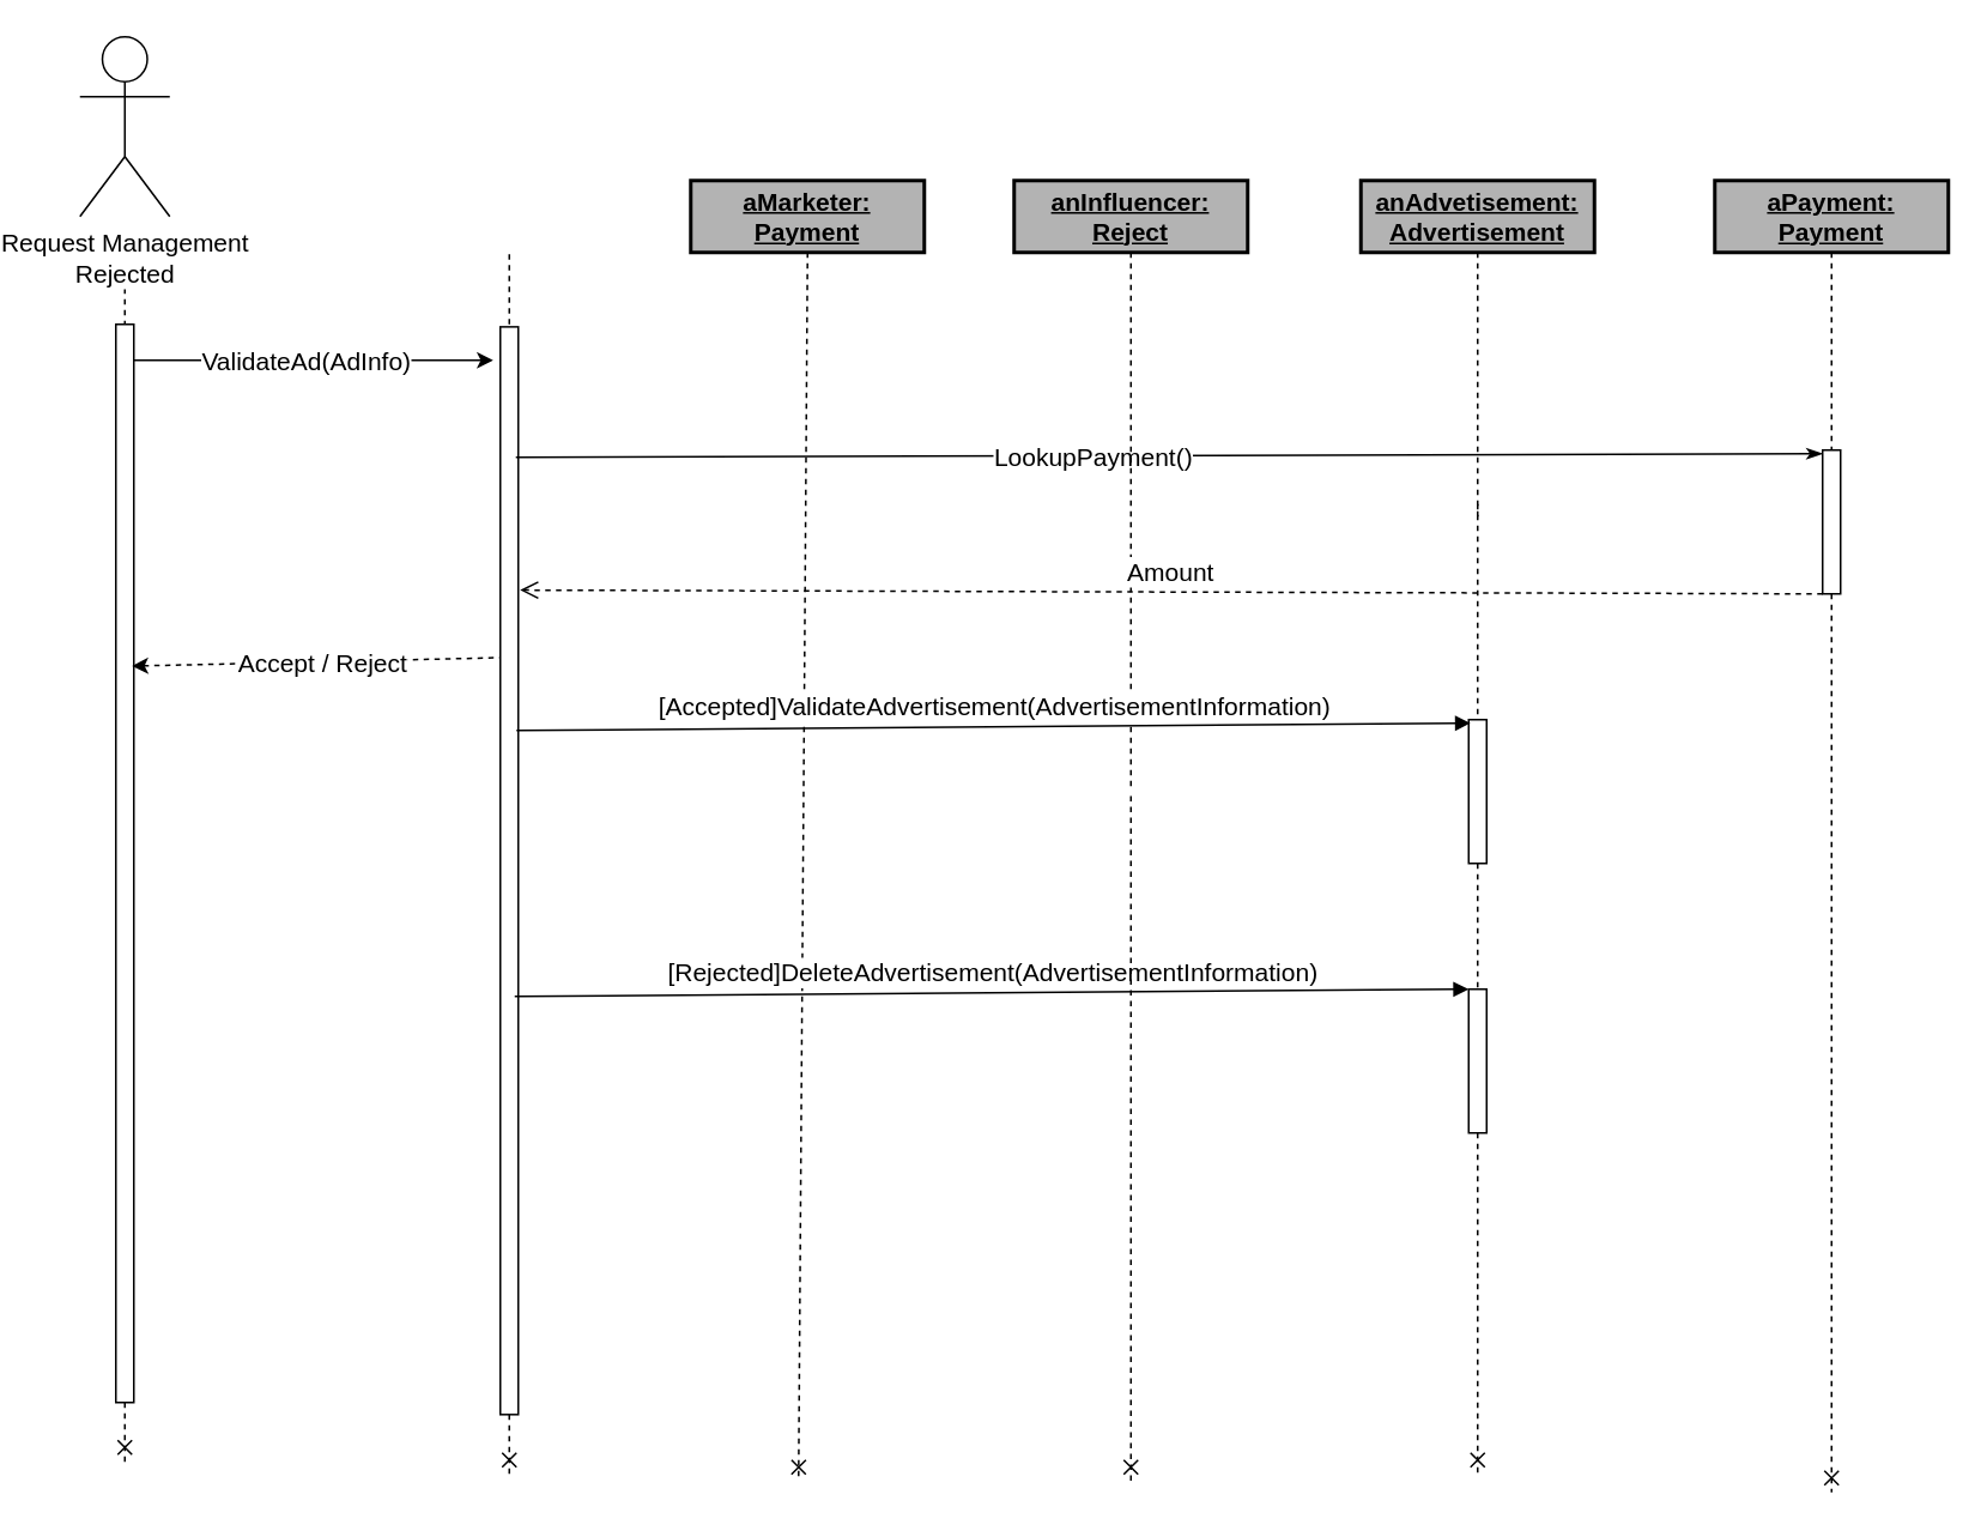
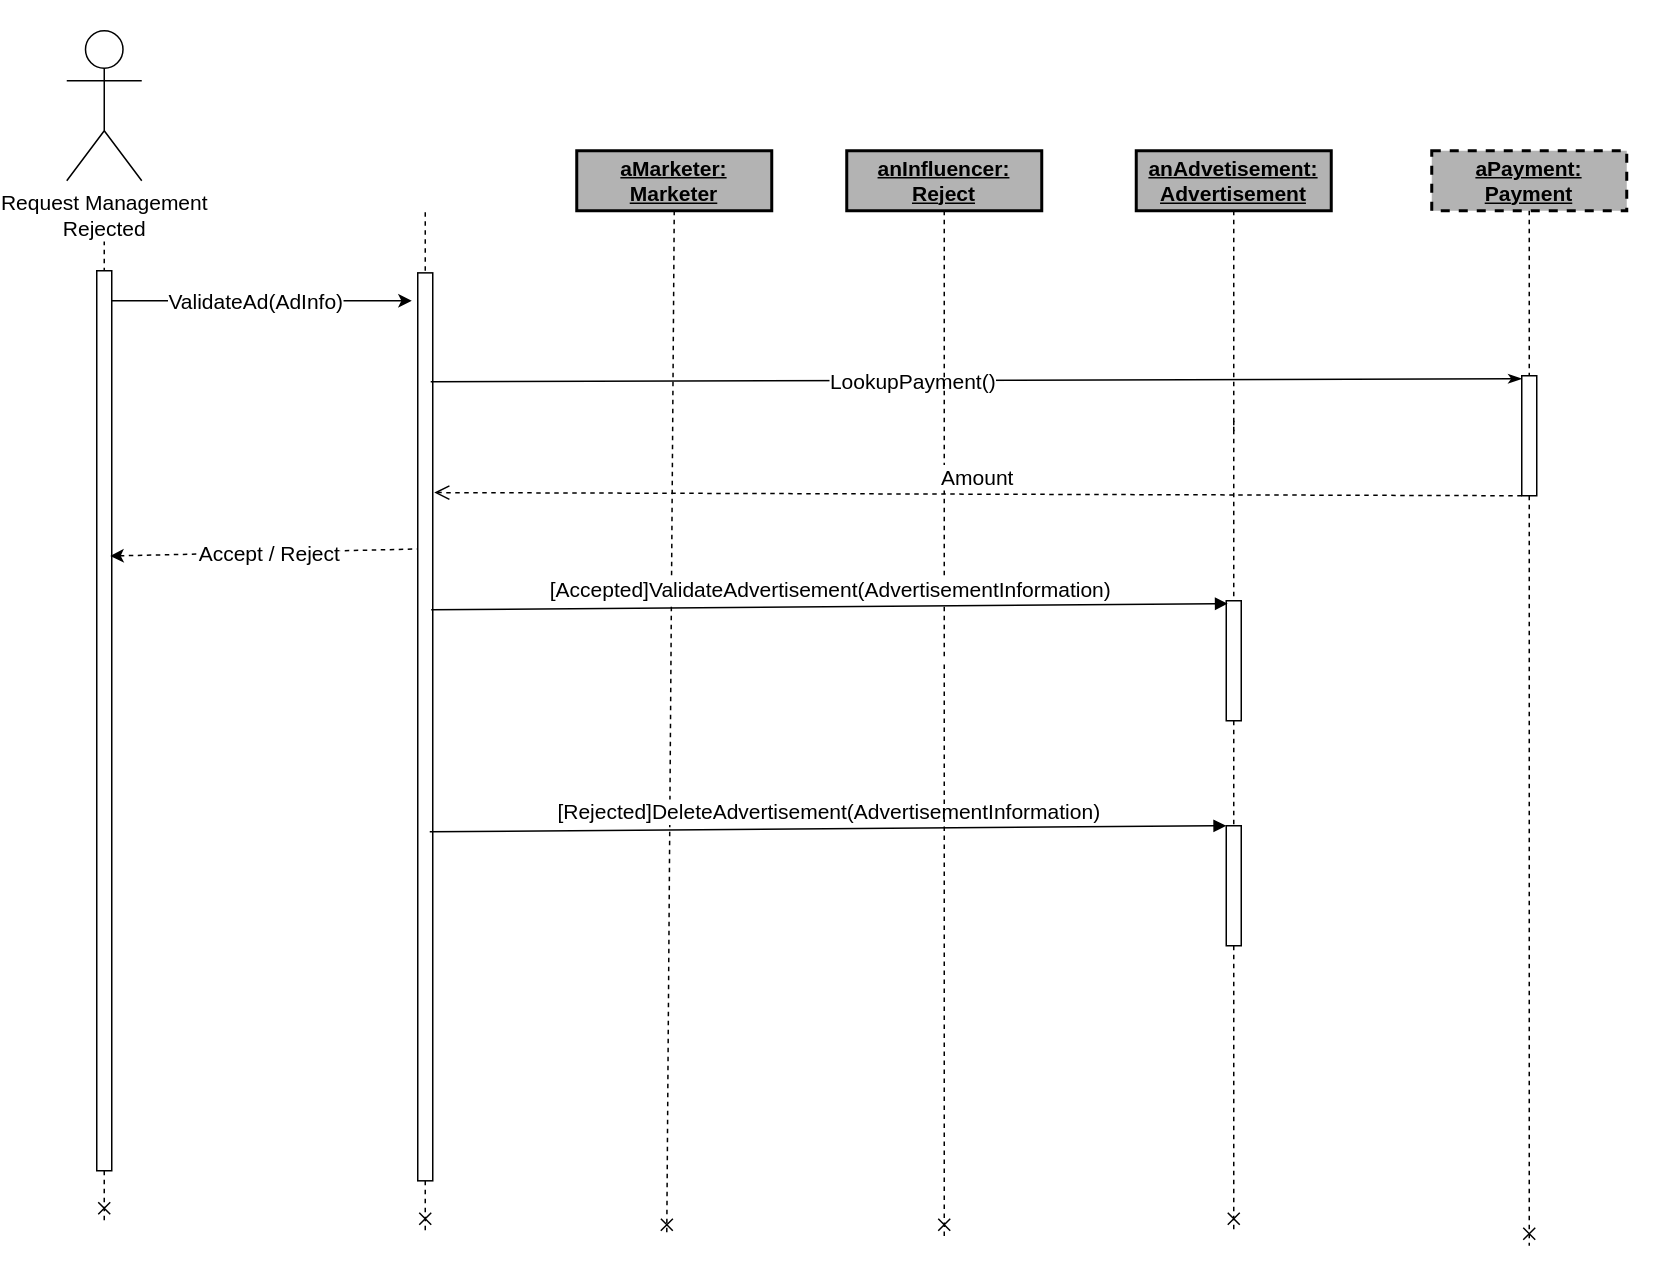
  <mxCell id="0" />
  <mxCell id="1" parent="0" />
  <mxCell id="2" value="" style="group;fontSize=14;" parent="1" vertex="1" connectable="0"><mxGeometry x="20" y="20" width="50" height="793" as="geometry" /></mxCell>
  <mxCell id="3" style="rounded=0;orthogonalLoop=1;jettySize=auto;html=1;dashed=1;endArrow=none;endFill=0;fontSize=14;" parent="2" target="6" edge="1"><mxGeometry relative="1" as="geometry"><mxPoint x="95" y="833" as="targetPoint" /><mxPoint x="25" y="110" as="sourcePoint" /></mxGeometry></mxCell>
  <mxCell id="4" style="rounded=0;orthogonalLoop=1;jettySize=auto;html=1;dashed=1;endArrow=cross;endFill=0;fontSize=14;" parent="2" source="6" edge="1"><mxGeometry relative="1" as="geometry"><mxPoint x="25" y="793" as="targetPoint" /><mxPoint x="25" y="113" as="sourcePoint" /></mxGeometry></mxCell>
  <mxCell id="5" value="&lt;div style=&quot;font-size: 14px&quot;&gt;Request Management &lt;br style=&quot;font-size: 14px&quot;&gt;&lt;/div&gt;&lt;div style=&quot;font-size: 14px&quot;&gt;Rejected&lt;br style=&quot;font-size: 14px&quot;&gt;&lt;/div&gt;" style="shape=umlActor;verticalLabelPosition=bottom;labelBackgroundColor=#ffffff;verticalAlign=top;html=1;outlineConnect=0;fontSize=14;" parent="2" vertex="1"><mxGeometry width="50" height="100" as="geometry" /></mxCell>
  <mxCell id="6" value="" style="html=1;points=[];perimeter=orthogonalPerimeter;rounded=0;shadow=0;comic=0;labelBackgroundColor=none;strokeWidth=1;fontFamily=Verdana;fontSize=14;align=center;" parent="2" vertex="1"><mxGeometry x="20" y="160" width="10" height="600" as="geometry" /></mxCell>
  <mxCell id="7" value="" style="endArrow=none;html=1;entryX=0.1;entryY=0.238;entryDx=0;entryDy=0;entryPerimeter=0;dashed=1;fontSize=14;endFill=0;startArrow=classic;startFill=1;exitX=0.9;exitY=0.317;exitDx=0;exitDy=0;exitPerimeter=0;" parent="2" edge="1" source="6"><mxGeometry width="50" height="50" relative="1" as="geometry"><mxPoint x="30" y="340" as="sourcePoint" /><mxPoint x="235" y="345.473" as="targetPoint" /></mxGeometry></mxCell>
  <mxCell id="8" value="Accept / Reject" style="text;html=1;align=center;verticalAlign=middle;resizable=0;points=[];;labelBackgroundColor=#ffffff;fontSize=14;" parent="7" vertex="1" connectable="0"><mxGeometry x="-0.143" y="-2" relative="1" as="geometry"><mxPoint x="17" y="-2" as="offset" /></mxGeometry></mxCell>
  <mxCell id="9" value="" style="group;fontSize=14;" parent="1" vertex="1" connectable="0"><mxGeometry x="234" y="20" width="50" height="800" as="geometry" /></mxCell>
  <mxCell id="10" style="rounded=0;orthogonalLoop=1;jettySize=auto;html=1;dashed=1;endArrow=none;endFill=0;fontSize=14;" parent="9" target="12" edge="1"><mxGeometry relative="1" as="geometry"><mxPoint x="248" y="840.353" as="targetPoint" /><mxPoint x="25" y="121.059" as="sourcePoint" /></mxGeometry></mxCell>
  <mxCell id="11" style="rounded=0;orthogonalLoop=1;jettySize=auto;html=1;dashed=1;endArrow=cross;endFill=0;fontSize=14;" parent="9" source="12" edge="1"><mxGeometry relative="1" as="geometry"><mxPoint x="25" y="800" as="targetPoint" /><mxPoint x="25" y="113.997" as="sourcePoint" /></mxGeometry></mxCell>
  <mxCell id="12" value="" style="html=1;points=[];perimeter=orthogonalPerimeter;rounded=0;shadow=0;comic=0;labelBackgroundColor=none;strokeWidth=1;fontFamily=Verdana;fontSize=14;align=center;" parent="9" vertex="1"><mxGeometry x="20" y="161.412" width="10" height="605.296" as="geometry" /></mxCell>
  <mxCell id="13" value="" style="endArrow=classic;html=1;fontSize=14;" parent="1" edge="1"><mxGeometry width="50" height="50" relative="1" as="geometry"><mxPoint x="50" y="200" as="sourcePoint" /><mxPoint x="250" y="200" as="targetPoint" /></mxGeometry></mxCell>
  <mxCell id="14" value="ValidateAd(AdInfo)" style="text;html=1;align=center;verticalAlign=middle;resizable=0;points=[];;labelBackgroundColor=#ffffff;fontSize=14;" parent="13" vertex="1" connectable="0"><mxGeometry x="-0.143" y="-2" relative="1" as="geometry"><mxPoint x="9" y="-2" as="offset" /></mxGeometry></mxCell>
  <mxCell id="15" value="" style="group;fontSize=14;" parent="1" vertex="1" connectable="0"><mxGeometry x="360" y="100" width="130" height="724" as="geometry" /></mxCell>
  <mxCell id="16" style="edgeStyle=none;rounded=0;orthogonalLoop=1;jettySize=auto;html=1;exitX=0.5;exitY=1;exitDx=0;exitDy=0;dashed=1;startArrow=none;startFill=0;endArrow=cross;endFill=0;fontSize=14;" parent="15" source="17" edge="1"><mxGeometry relative="1" as="geometry"><mxPoint x="60" y="724" as="targetPoint" /></mxGeometry></mxCell>
- <mxCell id="17" value="&lt;b style=&quot;font-size: 14px;&quot;&gt;&lt;u style=&quot;font-size: 14px;&quot;&gt;aMarketer: Payment&lt;/u&gt;&lt;/b&gt;" style="rounded=0;whiteSpace=wrap;html=1;fillColor=#B3B3B3;strokeWidth=2;fontSize=14;" parent="15" vertex="1"><mxGeometry width="130" height="40" as="geometry" /></mxCell>
+ <mxCell id="17" value="&lt;b style=&quot;font-size: 14px;&quot;&gt;&lt;u style=&quot;font-size: 14px;&quot;&gt;aMarketer: Marketer&lt;/u&gt;&lt;/b&gt;" style="rounded=0;whiteSpace=wrap;html=1;fillColor=#B3B3B3;strokeWidth=2;fontSize=14;" parent="15" vertex="1"><mxGeometry width="130" height="40" as="geometry" /></mxCell>
  <mxCell id="18" value="" style="endArrow=classicThin;html=1;endFill=1;startArrow=none;startFill=0;fontSize=14;exitX=0.865;exitY=0.68;exitDx=0;exitDy=0;exitPerimeter=0;" parent="15" edge="1"><mxGeometry width="50" height="50" relative="1" as="geometry"><mxPoint x="-97.35" y="154.014" as="sourcePoint" /><mxPoint x="630" y="152" as="targetPoint" /></mxGeometry></mxCell>
  <mxCell id="19" value="LookupPayment()" style="text;html=1;align=center;verticalAlign=middle;resizable=0;points=[];;labelBackgroundColor=#ffffff;fontSize=14;" parent="18" vertex="1" connectable="0"><mxGeometry x="-0.143" y="-2" relative="1" as="geometry"><mxPoint x="9" y="-2" as="offset" /></mxGeometry></mxCell>
  <mxCell id="20" value="" style="group;fontSize=14;" parent="1" vertex="1" connectable="0"><mxGeometry x="720" y="100" width="130" height="724" as="geometry" /></mxCell>
  <mxCell id="21" style="edgeStyle=none;rounded=0;orthogonalLoop=1;jettySize=auto;html=1;exitX=0.5;exitY=1;exitDx=0;exitDy=0;dashed=1;startArrow=none;startFill=0;endArrow=cross;endFill=0;fontSize=14;" parent="20" source="27" edge="1"><mxGeometry relative="1" as="geometry"><mxPoint x="78" y="720" as="targetPoint" /></mxGeometry></mxCell>
  <mxCell id="22" value="&lt;b style=&quot;font-size: 14px;&quot;&gt;&lt;u style=&quot;font-size: 14px;&quot;&gt;anAdvetisement: Advertisement&lt;br style=&quot;font-size: 14px;&quot;&gt;&lt;/u&gt;&lt;/b&gt;" style="rounded=0;whiteSpace=wrap;html=1;fillColor=#B3B3B3;strokeWidth=2;fontSize=14;" parent="20" vertex="1"><mxGeometry x="13" width="130" height="40" as="geometry" /></mxCell>
  <mxCell id="23" value="" style="html=1;points=[];perimeter=orthogonalPerimeter;strokeWidth=1;fillColor=#FFFFFF;fontSize=14;" parent="20" vertex="1"><mxGeometry x="73" y="300" width="10" height="80" as="geometry" /></mxCell>
  <mxCell id="24" style="edgeStyle=none;rounded=0;orthogonalLoop=1;jettySize=auto;html=1;exitX=0.5;exitY=1;exitDx=0;exitDy=0;dashed=1;startArrow=none;startFill=0;endArrow=none;endFill=0;fontSize=14;" parent="20" target="23" edge="1"><mxGeometry relative="1" as="geometry"><mxPoint x="848" y="840" as="targetPoint" /><mxPoint x="78" y="180" as="sourcePoint" /></mxGeometry></mxCell>
  <mxCell id="25" style="edgeStyle=none;rounded=0;orthogonalLoop=1;jettySize=auto;html=1;exitX=0.5;exitY=1;exitDx=0;exitDy=0;dashed=1;startArrow=none;startFill=0;endArrow=none;endFill=0;fontSize=14;" parent="20" source="22" edge="1"><mxGeometry relative="1" as="geometry"><mxPoint x="78" y="190" as="targetPoint" /><mxPoint x="848" y="160" as="sourcePoint" /></mxGeometry></mxCell>
  <mxCell id="26" value="[Rejected]DeleteAdvertisement(AdvertisementInformation)" style="html=1;verticalAlign=bottom;endArrow=block;entryX=0;entryY=0;strokeWidth=1;exitX=0.9;exitY=0.865;exitDx=0;exitDy=0;exitPerimeter=0;fontSize=14;" edge="1" parent="20"><mxGeometry relative="1" as="geometry"><mxPoint x="-458" y="454.034" as="sourcePoint" /><mxPoint x="73" y="450.0" as="targetPoint" /></mxGeometry></mxCell>
  <mxCell id="27" value="" style="html=1;points=[];perimeter=orthogonalPerimeter;strokeWidth=1;fillColor=#FFFFFF;fontSize=14;" vertex="1" parent="20"><mxGeometry x="73" y="450" width="10" height="80" as="geometry" /></mxCell>
  <mxCell id="28" style="edgeStyle=none;rounded=0;orthogonalLoop=1;jettySize=auto;html=1;exitX=0.5;exitY=1;exitDx=0;exitDy=0;dashed=1;startArrow=none;startFill=0;endArrow=none;endFill=0;fontSize=14;" edge="1" parent="20" source="23" target="27"><mxGeometry relative="1" as="geometry"><mxPoint x="848" y="840" as="targetPoint" /><mxPoint x="848" y="500" as="sourcePoint" /></mxGeometry></mxCell>
  <mxCell id="29" value="" style="group;fontSize=14;" parent="1" vertex="1" connectable="0"><mxGeometry x="540" y="100" width="130" height="724" as="geometry" /></mxCell>
  <mxCell id="30" style="edgeStyle=none;rounded=0;orthogonalLoop=1;jettySize=auto;html=1;exitX=0.5;exitY=1;exitDx=0;exitDy=0;dashed=1;startArrow=none;startFill=0;endArrow=cross;endFill=0;fontSize=14;" parent="29" edge="1"><mxGeometry relative="1" as="geometry"><mxPoint x="65" y="724" as="targetPoint" /><mxPoint x="65" y="342.5" as="sourcePoint" /></mxGeometry></mxCell>
  <mxCell id="31" value="&lt;b style=&quot;font-size: 14px;&quot;&gt;&lt;u style=&quot;font-size: 14px;&quot;&gt;anInfluencer: Reject&lt;br style=&quot;font-size: 14px;&quot;&gt;&lt;/u&gt;&lt;/b&gt;" style="rounded=0;whiteSpace=wrap;html=1;fillColor=#B3B3B3;strokeWidth=2;fontSize=14;" parent="29" vertex="1"><mxGeometry width="130" height="40" as="geometry" /></mxCell>
  <mxCell id="32" style="edgeStyle=none;rounded=0;orthogonalLoop=1;jettySize=auto;html=1;exitX=0.5;exitY=1;exitDx=0;exitDy=0;dashed=1;startArrow=none;startFill=0;endArrow=none;endFill=0;fontSize=14;" parent="29" source="31" edge="1"><mxGeometry relative="1" as="geometry"><mxPoint x="65" y="340" as="targetPoint" /><mxPoint x="655" y="160.0" as="sourcePoint" /></mxGeometry></mxCell>
  <mxCell id="33" value="[Accepted]ValidateAdvertisement(AdvertisementInformation)" style="html=1;verticalAlign=bottom;endArrow=block;entryX=0;entryY=0;strokeWidth=1;exitX=0.9;exitY=0.865;exitDx=0;exitDy=0;exitPerimeter=0;fontSize=14;" parent="1" edge="1"><mxGeometry relative="1" as="geometry"><mxPoint x="263" y="405.994" as="sourcePoint" /><mxPoint x="794" y="401.96" as="targetPoint" /></mxGeometry></mxCell>
  <mxCell id="34" style="edgeStyle=none;rounded=0;orthogonalLoop=1;jettySize=auto;html=1;startArrow=none;startFill=0;endArrow=cross;endFill=0;strokeWidth=1;fontSize=14;dashed=1;" parent="1" source="36" edge="1"><mxGeometry relative="1" as="geometry"><mxPoint x="995" y="830" as="targetPoint" /></mxGeometry></mxCell>
- <mxCell id="35" value="&lt;u&gt;&lt;b&gt;aPayment: Payment&lt;/b&gt;&lt;/u&gt;" style="rounded=0;whiteSpace=wrap;html=1;fillColor=#B3B3B3;strokeWidth=2;fontSize=14;" parent="1" vertex="1"><mxGeometry x="930" y="100" width="130" height="40" as="geometry" /></mxCell>
+ <mxCell id="35" value="&lt;u&gt;&lt;b&gt;aPayment: Payment&lt;/b&gt;&lt;/u&gt;" style="rounded=0;whiteSpace=wrap;html=1;fillColor=#B3B3B3;strokeWidth=2;fontSize=14;dashed=1;" parent="1" vertex="1"><mxGeometry x="930" y="100" width="130" height="40" as="geometry" /></mxCell>
  <mxCell id="36" value="" style="html=1;points=[];perimeter=orthogonalPerimeter;strokeWidth=1;fillColor=#FFFFFF;fontSize=14;" parent="1" vertex="1"><mxGeometry x="990" y="250" width="10" height="80" as="geometry" /></mxCell>
  <mxCell id="37" style="edgeStyle=none;rounded=0;orthogonalLoop=1;jettySize=auto;html=1;startArrow=none;startFill=0;endArrow=none;endFill=0;strokeWidth=1;fontSize=14;dashed=1;" parent="1" source="35" target="36" edge="1"><mxGeometry relative="1" as="geometry"><mxPoint x="995" y="830" as="targetPoint" /><mxPoint x="995" y="140" as="sourcePoint" /></mxGeometry></mxCell>
  <mxCell id="38" value="Amount" style="html=1;verticalAlign=bottom;endArrow=open;dashed=1;endSize=8;strokeWidth=1;fontSize=14;exitX=0;exitY=1;exitDx=0;exitDy=0;exitPerimeter=0;entryX=1.1;entryY=0.242;entryDx=0;entryDy=0;entryPerimeter=0;" parent="1" source="36" edge="1" target="12"><mxGeometry relative="1" as="geometry"><mxPoint x="980" y="670" as="sourcePoint" /><mxPoint x="266" y="670" as="targetPoint" /></mxGeometry></mxCell>
